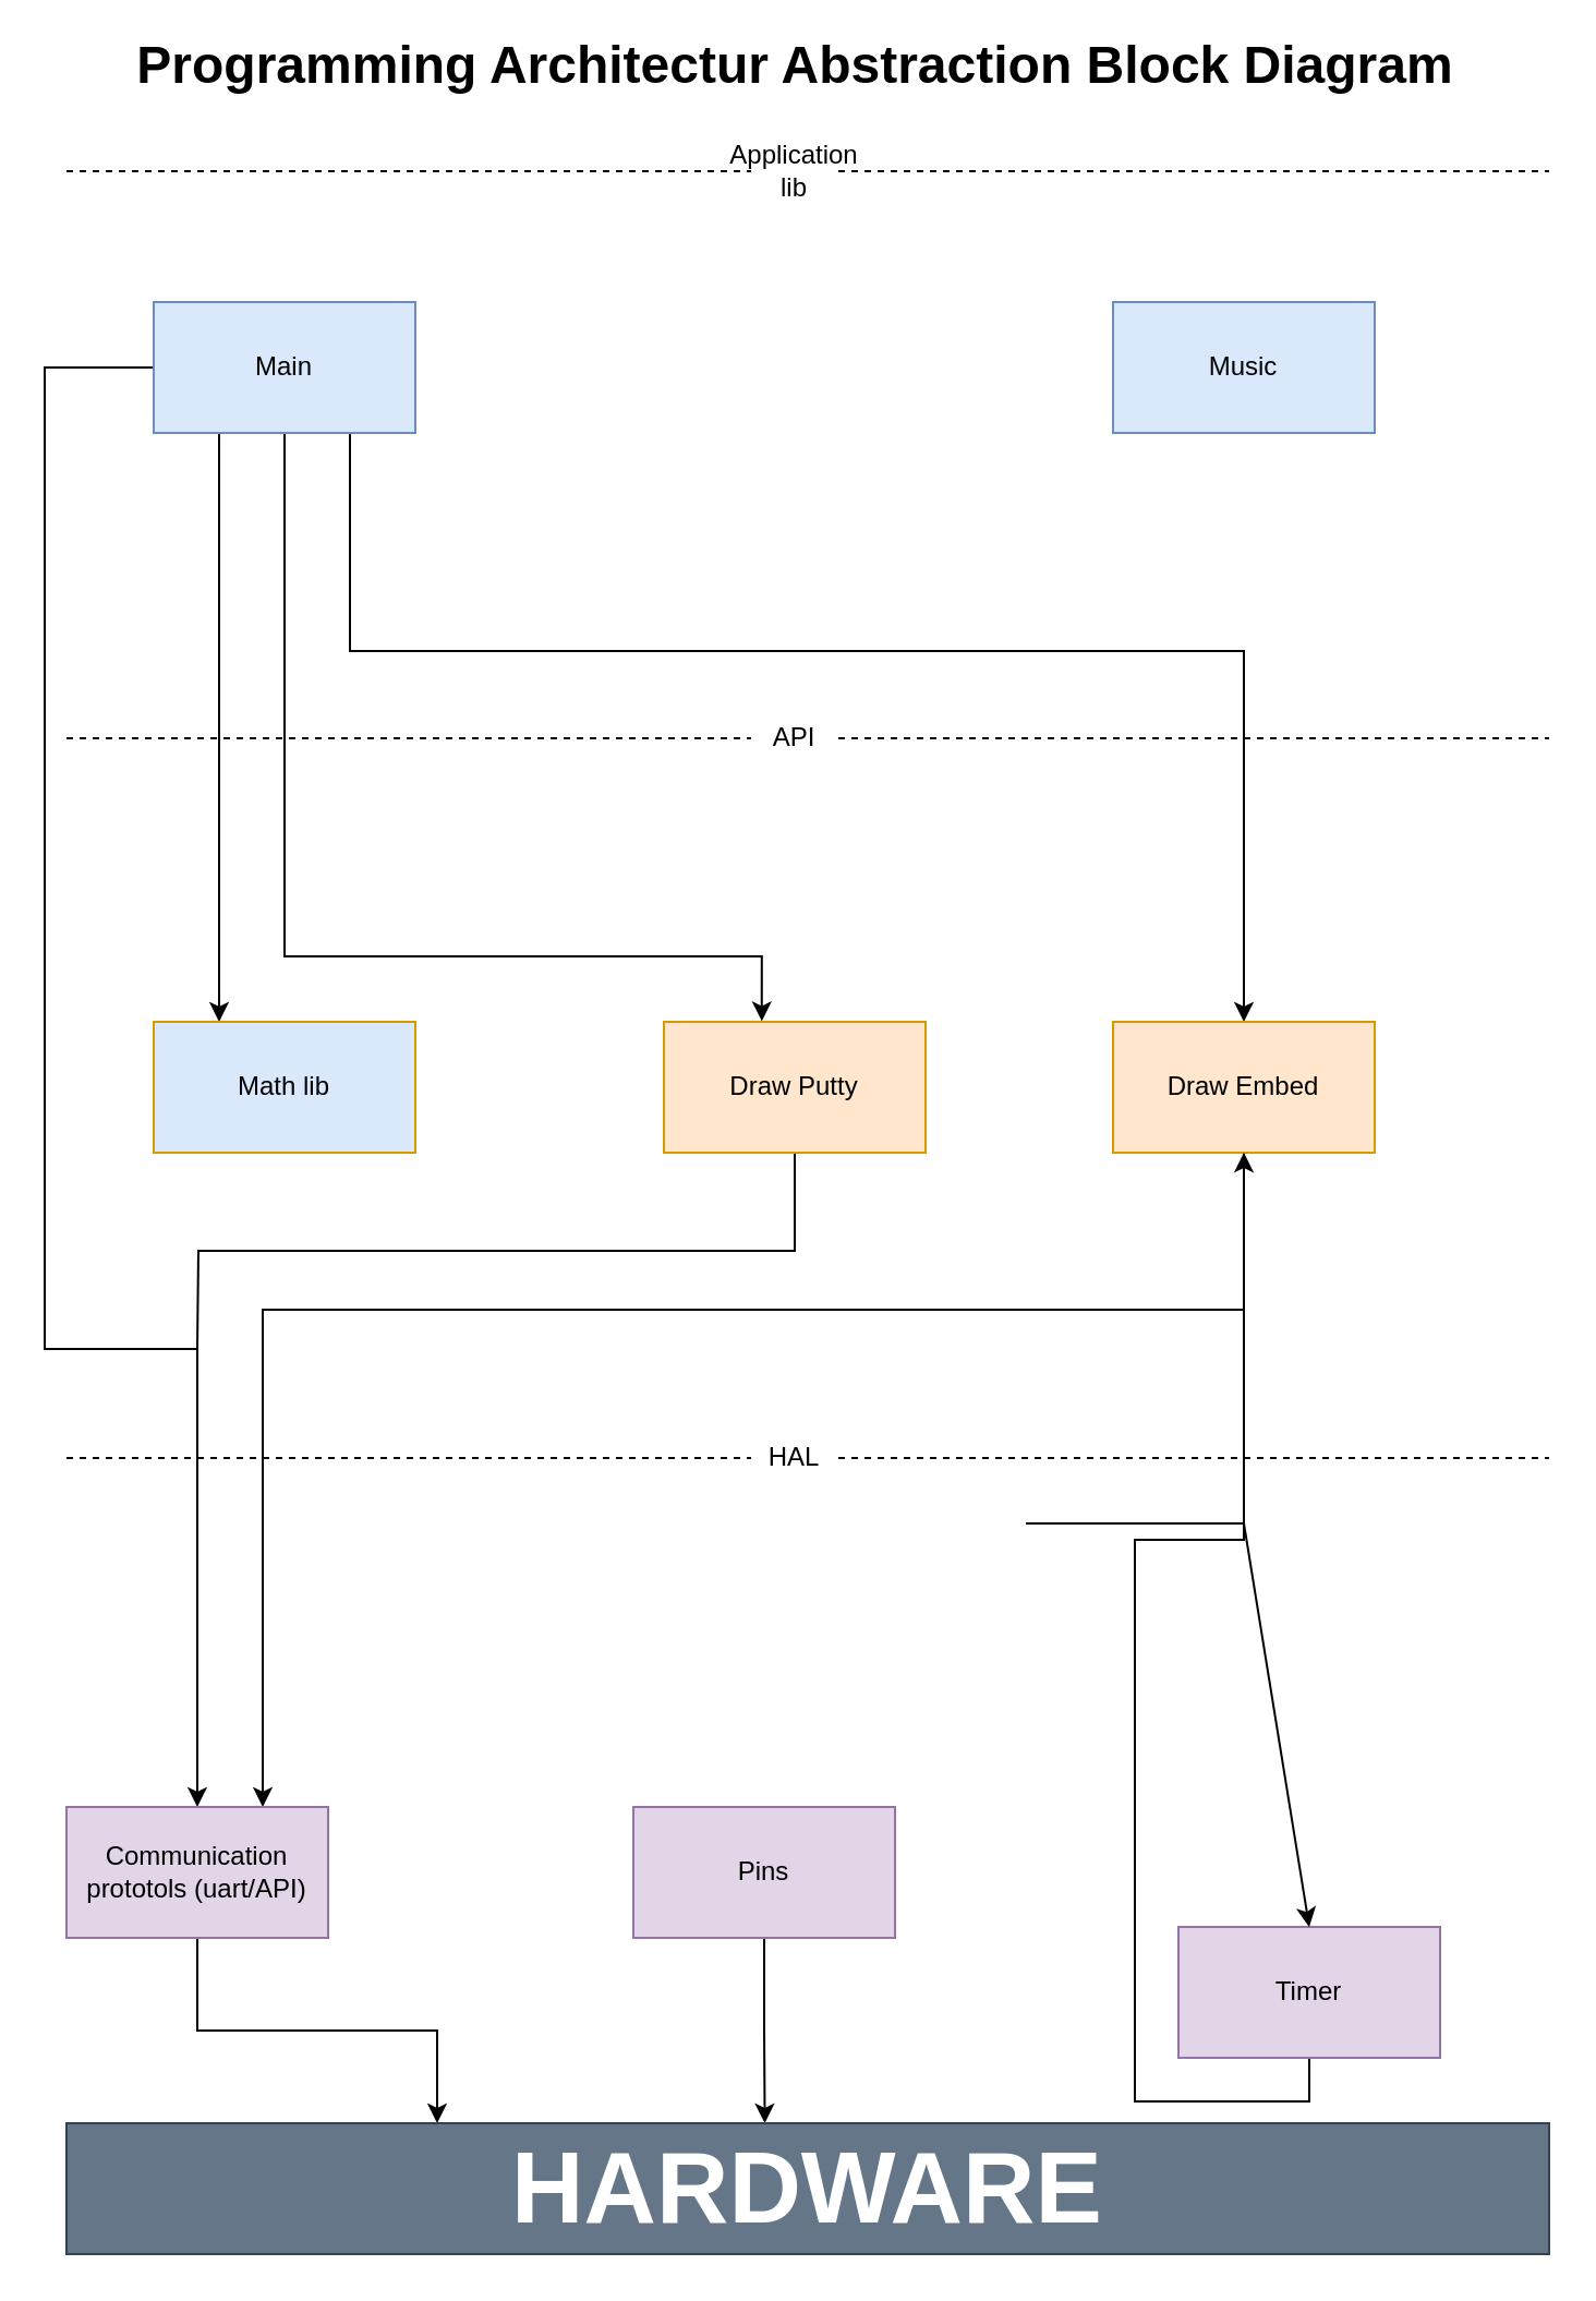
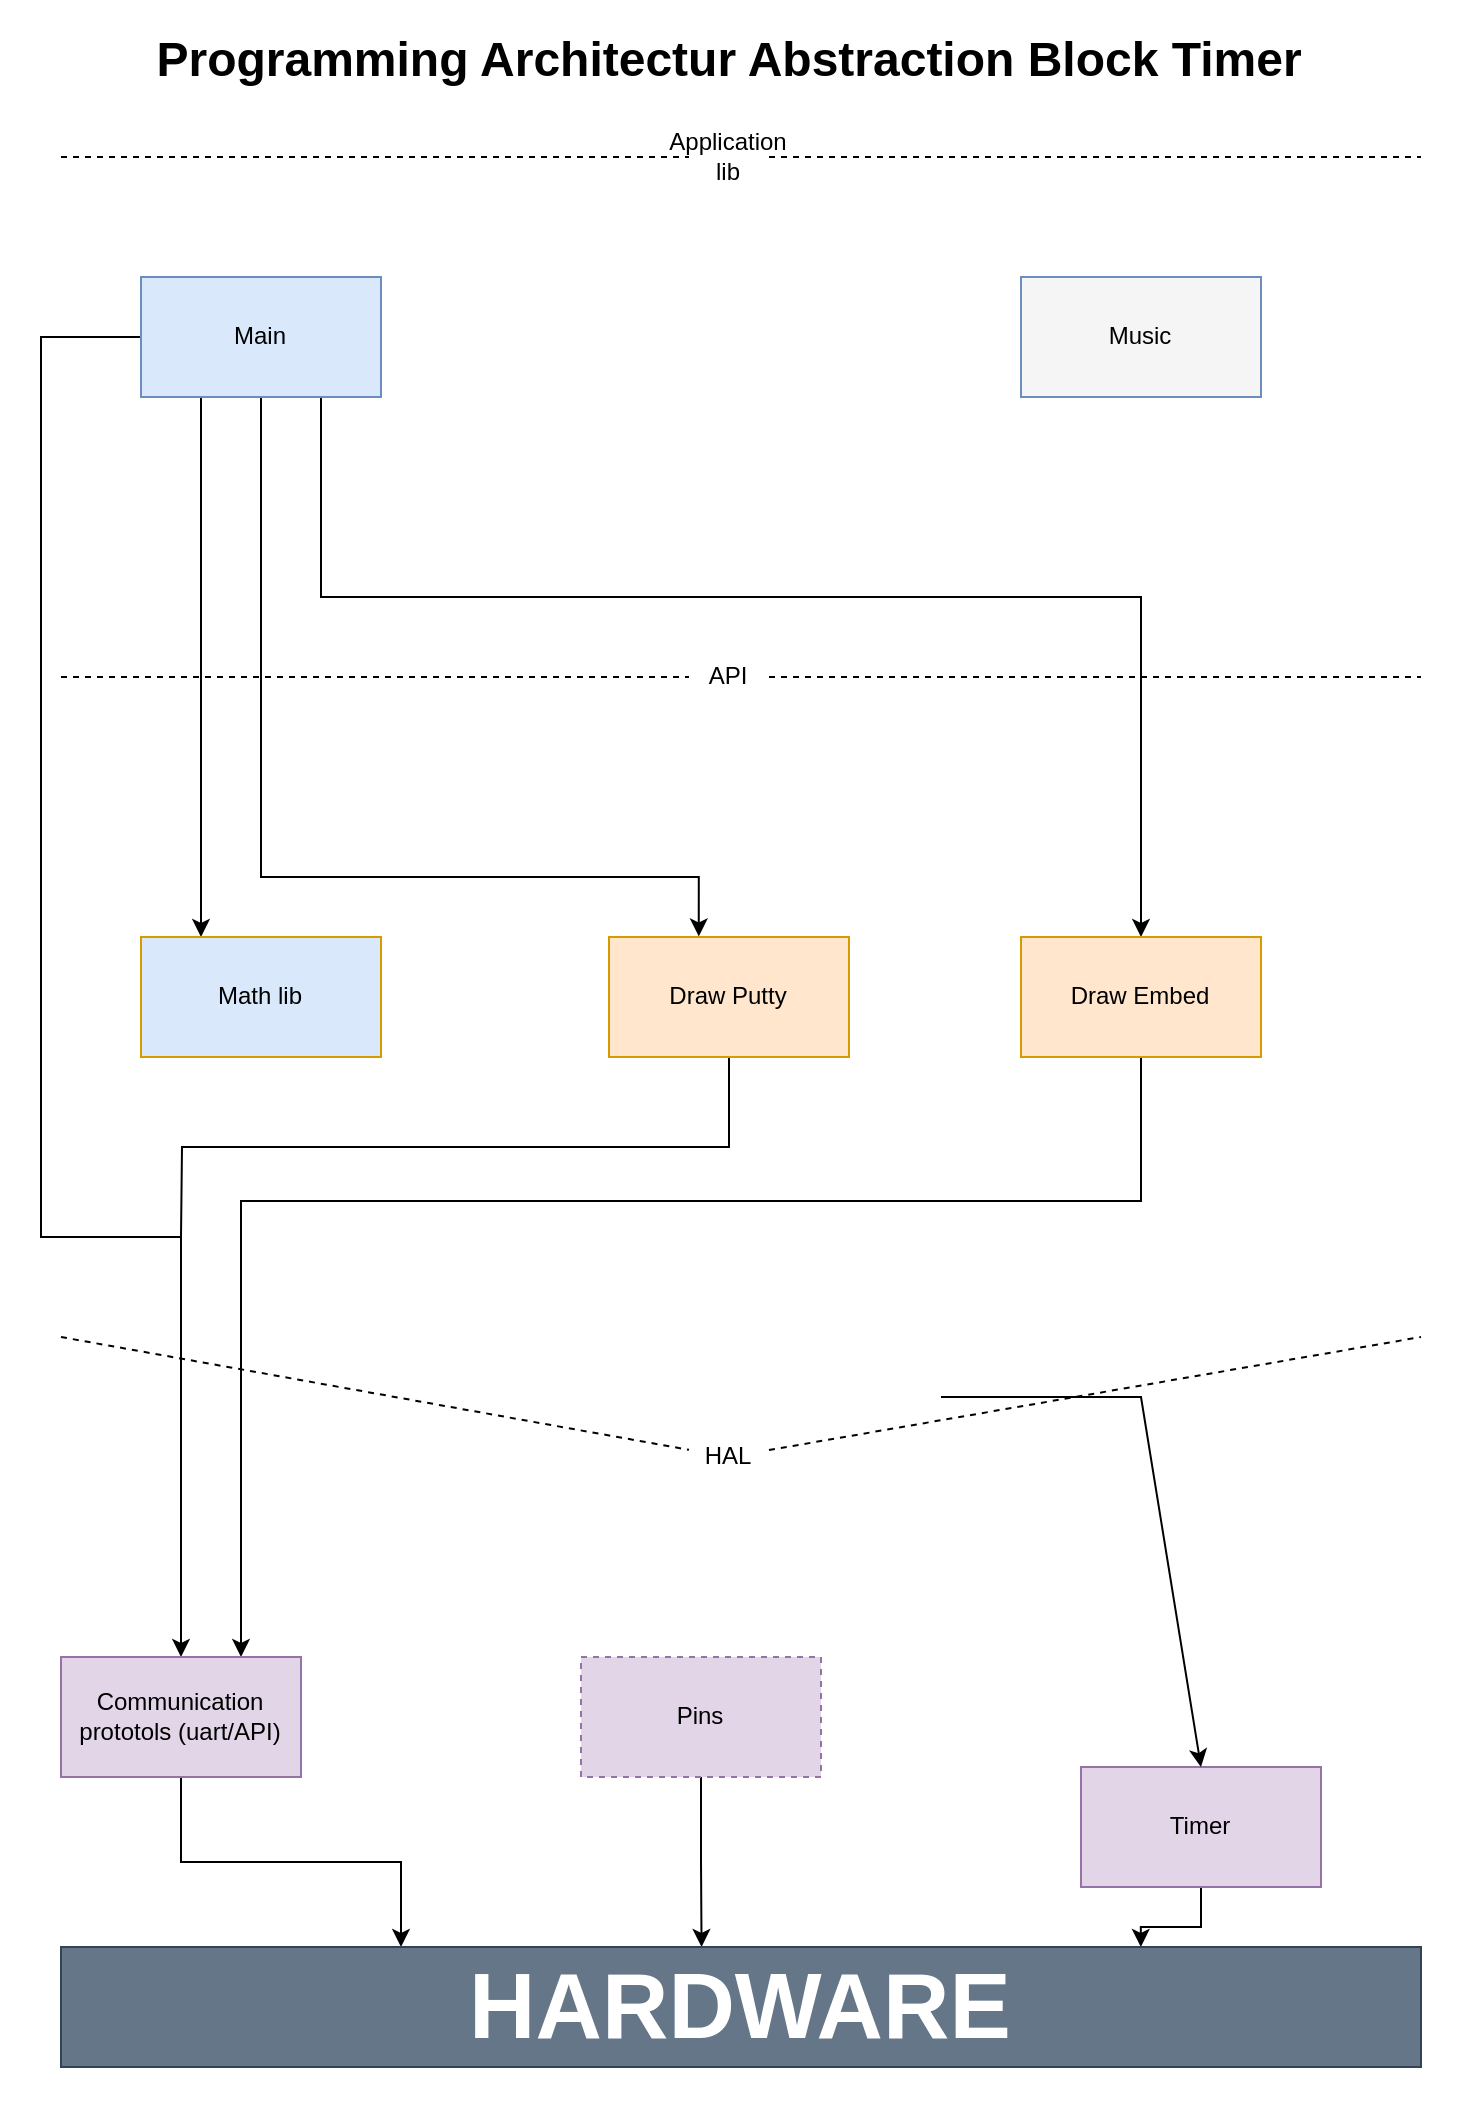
  <mxCell id="0" />
  <mxCell id="1" parent="0" />
  <mxCell id="2" value="" style="endArrow=none;html=1;dashed=1;" edge="1" parent="1" source="4"><mxGeometry width="50" height="50" relative="1" as="geometry"><mxPoint x="30" y="338" as="sourcePoint" /><mxPoint x="710" y="338" as="targetPoint" /></mxGeometry></mxCell>
  <mxCell id="3" value="" style="endArrow=none;html=1;dashed=1;" edge="1" parent="1" source="6"><mxGeometry width="50" height="50" relative="1" as="geometry"><mxPoint x="30" y="668" as="sourcePoint" /><mxPoint x="710" y="668" as="targetPoint" /></mxGeometry></mxCell>
  <mxCell id="4" value="API" style="text;html=1;strokeColor=none;fillColor=none;align=center;verticalAlign=middle;whiteSpace=wrap;rounded=0;dashed=1;" vertex="1" parent="1"><mxGeometry x="344" y="328" width="40" height="20" as="geometry" /></mxCell>
  <mxCell id="5" value="" style="endArrow=none;html=1;dashed=1;" edge="1" parent="1" target="4"><mxGeometry width="50" height="50" relative="1" as="geometry"><mxPoint x="30" y="338" as="sourcePoint" /><mxPoint x="710" y="338" as="targetPoint" /></mxGeometry></mxCell>
- <mxCell id="6" value="HAL" style="text;html=1;strokeColor=none;fillColor=none;align=center;verticalAlign=middle;whiteSpace=wrap;rounded=0;dashed=1;" vertex="1" parent="1"><mxGeometry x="344" y="658" width="40" height="20" as="geometry" /></mxCell>
+ <mxCell id="6" value="HAL" style="text;html=1;strokeColor=none;fillColor=none;align=center;verticalAlign=middle;whiteSpace=wrap;rounded=0;dashed=1;" vertex="1" parent="1"><mxGeometry x="344" y="718" width="40" height="20" as="geometry" /></mxCell>
  <mxCell id="7" value="" style="endArrow=none;html=1;dashed=1;" edge="1" parent="1" target="6"><mxGeometry width="50" height="50" relative="1" as="geometry"><mxPoint x="30" y="668" as="sourcePoint" /><mxPoint x="710" y="668" as="targetPoint" /></mxGeometry></mxCell>
  <mxCell id="8" value="" style="endArrow=none;html=1;dashed=1;" edge="1" parent="1" source="9"><mxGeometry width="50" height="50" relative="1" as="geometry"><mxPoint x="30" y="78" as="sourcePoint" /><mxPoint x="710" y="78" as="targetPoint" /></mxGeometry></mxCell>
  <mxCell id="9" value="Application lib" style="text;html=1;strokeColor=none;fillColor=none;align=center;verticalAlign=middle;whiteSpace=wrap;rounded=0;dashed=1;" vertex="1" parent="1"><mxGeometry x="344" y="68" width="40" height="20" as="geometry" /></mxCell>
  <mxCell id="10" value="" style="endArrow=none;html=1;dashed=1;" edge="1" parent="1" target="9"><mxGeometry width="50" height="50" relative="1" as="geometry"><mxPoint x="30" y="78" as="sourcePoint" /><mxPoint x="710" y="78" as="targetPoint" /></mxGeometry></mxCell>
  <mxCell id="11" value="" style="edgeStyle=orthogonalEdgeStyle;rounded=0;orthogonalLoop=1;jettySize=auto;html=1;entryX=0.25;entryY=0;entryDx=0;entryDy=0;exitX=0.25;exitY=1;exitDx=0;exitDy=0;" edge="1" parent="1" source="15" target="17"><mxGeometry relative="1" as="geometry"><mxPoint x="130" y="278" as="targetPoint" /></mxGeometry></mxCell>
  <mxCell id="12" style="edgeStyle=orthogonalEdgeStyle;rounded=0;orthogonalLoop=1;jettySize=auto;html=1;exitX=0.5;exitY=1;exitDx=0;exitDy=0;strokeColor=#000000;entryX=0.374;entryY=-0.005;entryDx=0;entryDy=0;entryPerimeter=0;" edge="1" parent="1" source="15" target="19"><mxGeometry relative="1" as="geometry"><mxPoint x="340" y="778" as="targetPoint" /><Array as="points"><mxPoint x="130" y="438" /><mxPoint x="349" y="438" /></Array></mxGeometry></mxCell>
  <mxCell id="13" style="edgeStyle=orthogonalEdgeStyle;rounded=0;orthogonalLoop=1;jettySize=auto;html=1;exitX=0.75;exitY=1;exitDx=0;exitDy=0;entryX=0.5;entryY=0;entryDx=0;entryDy=0;strokeColor=#000000;" edge="1" parent="1" source="15" target="21"><mxGeometry relative="1" as="geometry"><Array as="points"><mxPoint x="160" y="298" /><mxPoint x="570" y="298" /></Array></mxGeometry></mxCell>
  <mxCell id="14" style="edgeStyle=orthogonalEdgeStyle;rounded=0;orthogonalLoop=1;jettySize=auto;html=1;exitX=0;exitY=0.5;exitDx=0;exitDy=0;entryX=0.5;entryY=0;entryDx=0;entryDy=0;strokeColor=#000000;" edge="1" parent="1" source="15" target="23"><mxGeometry relative="1" as="geometry"><Array as="points"><mxPoint x="20" y="168" /><mxPoint x="20" y="618" /><mxPoint x="90" y="618" /></Array></mxGeometry></mxCell>
  <mxCell id="15" value="Main" style="rounded=0;whiteSpace=wrap;html=1;fillColor=#dae8fc;strokeColor=#6c8ebf;" vertex="1" parent="1"><mxGeometry x="70" y="138" width="120" height="60" as="geometry" /></mxCell>
- <mxCell id="16" value="Music" style="rounded=0;whiteSpace=wrap;html=1;fillColor=#dae8fc;strokeColor=#6c8ebf;" vertex="1" parent="1"><mxGeometry x="510" y="138" width="120" height="60" as="geometry" /></mxCell>
+ <mxCell id="16" value="Music" style="rounded=0;whiteSpace=wrap;html=1;fillColor=#f5f5f5;strokeColor=#6c8ebf;" vertex="1" parent="1"><mxGeometry x="510" y="138" width="120" height="60" as="geometry" /></mxCell>
  <mxCell id="17" value="Math lib&lt;br&gt;" style="rounded=0;whiteSpace=wrap;html=1;fillColor=#dae8fc;strokeColor=#d79b00;" vertex="1" parent="1"><mxGeometry x="70" y="468" width="120" height="60" as="geometry" /></mxCell>
  <mxCell id="18" style="edgeStyle=orthogonalEdgeStyle;rounded=0;orthogonalLoop=1;jettySize=auto;html=1;exitX=0.5;exitY=1;exitDx=0;exitDy=0;strokeColor=#000000;endArrow=none;endFill=0;" edge="1" parent="1" source="19"><mxGeometry relative="1" as="geometry"><mxPoint x="90" y="618" as="targetPoint" /></mxGeometry></mxCell>
  <mxCell id="19" value="Draw Putty" style="rounded=0;whiteSpace=wrap;html=1;fillColor=#ffe6cc;strokeColor=#d79b00;" vertex="1" parent="1"><mxGeometry x="304" y="468" width="120" height="60" as="geometry" /></mxCell>
  <mxCell id="20" style="edgeStyle=orthogonalEdgeStyle;rounded=0;orthogonalLoop=1;jettySize=auto;html=1;exitX=0.5;exitY=1;exitDx=0;exitDy=0;entryX=0.75;entryY=0;entryDx=0;entryDy=0;" edge="1" parent="1" source="21" target="23"><mxGeometry relative="1" as="geometry"><Array as="points"><mxPoint x="570" y="600" /><mxPoint x="120" y="600" /></Array></mxGeometry></mxCell>
  <mxCell id="21" value="Draw Embed" style="rounded=0;whiteSpace=wrap;html=1;fillColor=#ffe6cc;strokeColor=#d79b00;" vertex="1" parent="1"><mxGeometry x="510" y="468" width="120" height="60" as="geometry" /></mxCell>
  <mxCell id="22" style="edgeStyle=orthogonalEdgeStyle;rounded=0;orthogonalLoop=1;jettySize=auto;html=1;exitX=0.5;exitY=1;exitDx=0;exitDy=0;entryX=0.25;entryY=0;entryDx=0;entryDy=0;endArrow=classic;endFill=1;strokeColor=#000000;" edge="1" parent="1" source="23" target="28"><mxGeometry relative="1" as="geometry" /></mxCell>
  <mxCell id="23" value="Communication prototols (uart/API)" style="rounded=0;whiteSpace=wrap;html=1;fillColor=#e1d5e7;strokeColor=#9673a6;" vertex="1" parent="1"><mxGeometry x="30" y="828" width="120" height="60" as="geometry" /></mxCell>
  <mxCell id="24" style="edgeStyle=orthogonalEdgeStyle;rounded=0;orthogonalLoop=1;jettySize=auto;html=1;exitX=0.5;exitY=1;exitDx=0;exitDy=0;entryX=0.471;entryY=0;entryDx=0;entryDy=0;entryPerimeter=0;endArrow=classic;endFill=1;strokeColor=#000000;" edge="1" parent="1" source="25" target="28"><mxGeometry relative="1" as="geometry" /></mxCell>
- <mxCell id="25" value="Pins" style="rounded=0;whiteSpace=wrap;html=1;fillColor=#e1d5e7;strokeColor=#9673a6;" vertex="1" parent="1"><mxGeometry x="290" y="828" width="120" height="60" as="geometry" /></mxCell>
- <mxCell id="26" style="edgeStyle=orthogonalEdgeStyle;rounded=0;orthogonalLoop=1;jettySize=auto;html=1;exitX=0.5;exitY=1;exitDx=0;exitDy=0;endArrow=classic;endFill=1;strokeColor=#000000;" edge="1" parent="1" source="27" target="21"><mxGeometry relative="1" as="geometry" /></mxCell>
+ <mxCell id="25" value="Pins" style="rounded=0;whiteSpace=wrap;html=1;fillColor=#e1d5e7;strokeColor=#9673a6;dashed=1;" vertex="1" parent="1"><mxGeometry x="290" y="828" width="120" height="60" as="geometry" /></mxCell>
+ <mxCell id="26" style="edgeStyle=orthogonalEdgeStyle;rounded=0;orthogonalLoop=1;jettySize=auto;html=1;exitX=0.5;exitY=1;exitDx=0;exitDy=0;entryX=0.794;entryY=0;entryDx=0;entryDy=0;entryPerimeter=0;endArrow=classic;endFill=1;strokeColor=#000000;" edge="1" parent="1" source="27" target="28"><mxGeometry relative="1" as="geometry" /></mxCell>
  <mxCell id="27" value="Timer" style="rounded=0;whiteSpace=wrap;html=1;fillColor=#e1d5e7;strokeColor=#9673a6;" vertex="1" parent="1"><mxGeometry x="540" y="883" width="120" height="60" as="geometry" /></mxCell>
  <mxCell id="28" value="&lt;font size=&quot;1&quot;&gt;&lt;b style=&quot;font-size: 46px&quot;&gt;HARDWARE&lt;/b&gt;&lt;/font&gt;" style="rounded=0;whiteSpace=wrap;html=1;fillColor=#647687;strokeColor=#314354;fontColor=#ffffff;" vertex="1" parent="1"><mxGeometry x="30" y="973" width="680" height="60" as="geometry" /></mxCell>
  <mxCell id="29" value="" style="endArrow=classic;html=1;dashed=1;exitX=0.5;exitY=1;exitDx=0;exitDy=0;entryX=0.5;entryY=0;entryDx=0;entryDy=0;strokeColor=none;rounded=0;" edge="1" parent="1" source="15" target="17"><mxGeometry width="50" height="50" relative="1" as="geometry"><mxPoint x="270" y="488" as="sourcePoint" /><mxPoint x="320" y="438" as="targetPoint" /></mxGeometry></mxCell>
  <mxCell id="30" value="" style="endArrow=classic;html=1;strokeColor=#000000;entryX=0.5;entryY=0;entryDx=0;entryDy=0;rounded=0;" edge="1" parent="1" target="27"><mxGeometry width="50" height="50" relative="1" as="geometry"><mxPoint x="470" y="698" as="sourcePoint" /><mxPoint x="290" y="528" as="targetPoint" /><Array as="points"><mxPoint x="570" y="698" /></Array></mxGeometry></mxCell>
- <mxCell id="31" value="&lt;font style=&quot;font-size: 24px&quot;&gt;&lt;b&gt;Programming Architectur Abstraction Block Diagram&lt;/b&gt;&lt;/font&gt;" style="text;html=1;align=center;verticalAlign=middle;resizable=0;points=[];autosize=1;" vertex="1" parent="1"><mxGeometry x="54" y="20" width="620" height="20" as="geometry" /></mxCell>
+ <mxCell id="31" value="&lt;font style=&quot;font-size: 24px&quot;&gt;&lt;b&gt;Programming Architectur Abstraction Block Timer&lt;/b&gt;&lt;/font&gt;" style="text;html=1;align=center;verticalAlign=middle;resizable=0;points=[];autosize=1;" vertex="1" parent="1"><mxGeometry x="54" y="20" width="620" height="20" as="geometry" /></mxCell>
